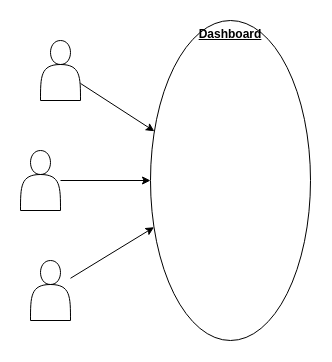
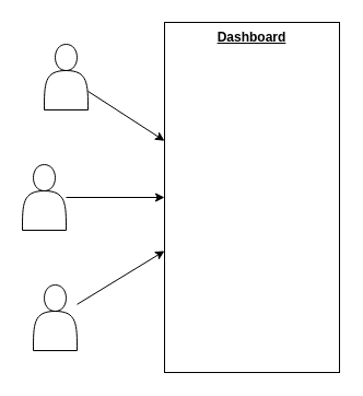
  <mxCell id="0" />
  <mxCell id="1" parent="0" />
- <mxCell id="2" value="&lt;b&gt;&lt;u&gt;Dashboard&lt;/u&gt;&lt;/b&gt;" style="ellipse;whiteSpace=wrap;html=1;verticalAlign=top;" vertex="1" parent="1"><mxGeometry x="150" y="20" width="160" height="320" as="geometry" /></mxCell>
+ <mxCell id="2" value="&lt;b&gt;&lt;u&gt;Dashboard&lt;/u&gt;&lt;/b&gt;" style="rounded=0;whiteSpace=wrap;html=1;verticalAlign=top;" vertex="1" parent="1"><mxGeometry x="150" y="20" width="160" height="320" as="geometry" /></mxCell>
  <mxCell id="3" value="" style="shape=actor;whiteSpace=wrap;html=1;" vertex="1" parent="1"><mxGeometry x="40" y="40" width="40" height="60" as="geometry" /></mxCell>
  <mxCell id="4" value="" style="edgeStyle=none;orthogonalLoop=1;jettySize=auto;html=1;rounded=0;" edge="1" parent="1" source="3" target="2"><mxGeometry width="100" relative="1" as="geometry"><mxPoint x="60" y="150" as="sourcePoint" /><mxPoint x="160" y="150" as="targetPoint" /><Array as="points" /></mxGeometry></mxCell>
  <mxCell id="5" value="" style="shape=actor;whiteSpace=wrap;html=1;" vertex="1" parent="1"><mxGeometry x="20" y="150" width="40" height="60" as="geometry" /></mxCell>
  <mxCell id="6" value="" style="edgeStyle=none;orthogonalLoop=1;jettySize=auto;html=1;rounded=0;" edge="1" parent="1" source="5" target="2"><mxGeometry width="100" relative="1" as="geometry"><mxPoint x="90" y="93" as="sourcePoint" /><mxPoint x="160" y="138" as="targetPoint" /><Array as="points" /></mxGeometry></mxCell>
  <mxCell id="7" value="" style="shape=actor;whiteSpace=wrap;html=1;" vertex="1" parent="1"><mxGeometry x="30" y="260" width="40" height="60" as="geometry" /></mxCell>
  <mxCell id="8" value="" style="edgeStyle=none;orthogonalLoop=1;jettySize=auto;html=1;rounded=0;" edge="1" parent="1" source="7" target="2"><mxGeometry width="100" relative="1" as="geometry"><mxPoint x="70" y="190" as="sourcePoint" /><mxPoint x="160" y="190" as="targetPoint" /><Array as="points" /></mxGeometry></mxCell>
